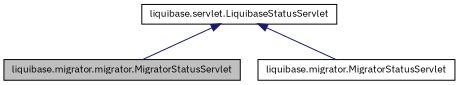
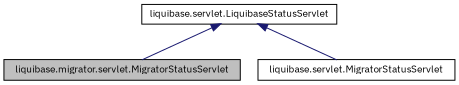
  digraph {
    fontname="IBM Plex Sans"
    node [color=black fillcolor=white fontname="IBM Plex Sans" fontsize=10 shape=record style=filled]
    edge [color=midnightblue dir=back fontname="IBM Plex Sans" fontsize=10 labelfontname="FreeSans.ttf" labelfontsize=10 style=solid]
-   n1 [fillcolor=grey75 fontcolor=black height=0.2 label="liquibase.migrator.migrator.MigratorStatusServlet" width=0.4]
-   n2 [height=0.2 label="liquibase.migrator.MigratorStatusServlet" width=0.4]
+   n1 [fillcolor=grey75 fontcolor=black height=0.2 label="liquibase.migrator.servlet.MigratorStatusServlet" width=0.4]
+   n2 [height=0.2 label="liquibase.servlet.MigratorStatusServlet" width=0.4]
    n3 [height=0.2 label="liquibase.servlet.LiquibaseStatusServlet" width=0.4]
    n3 -> n1
    n3 -> n2
  }
